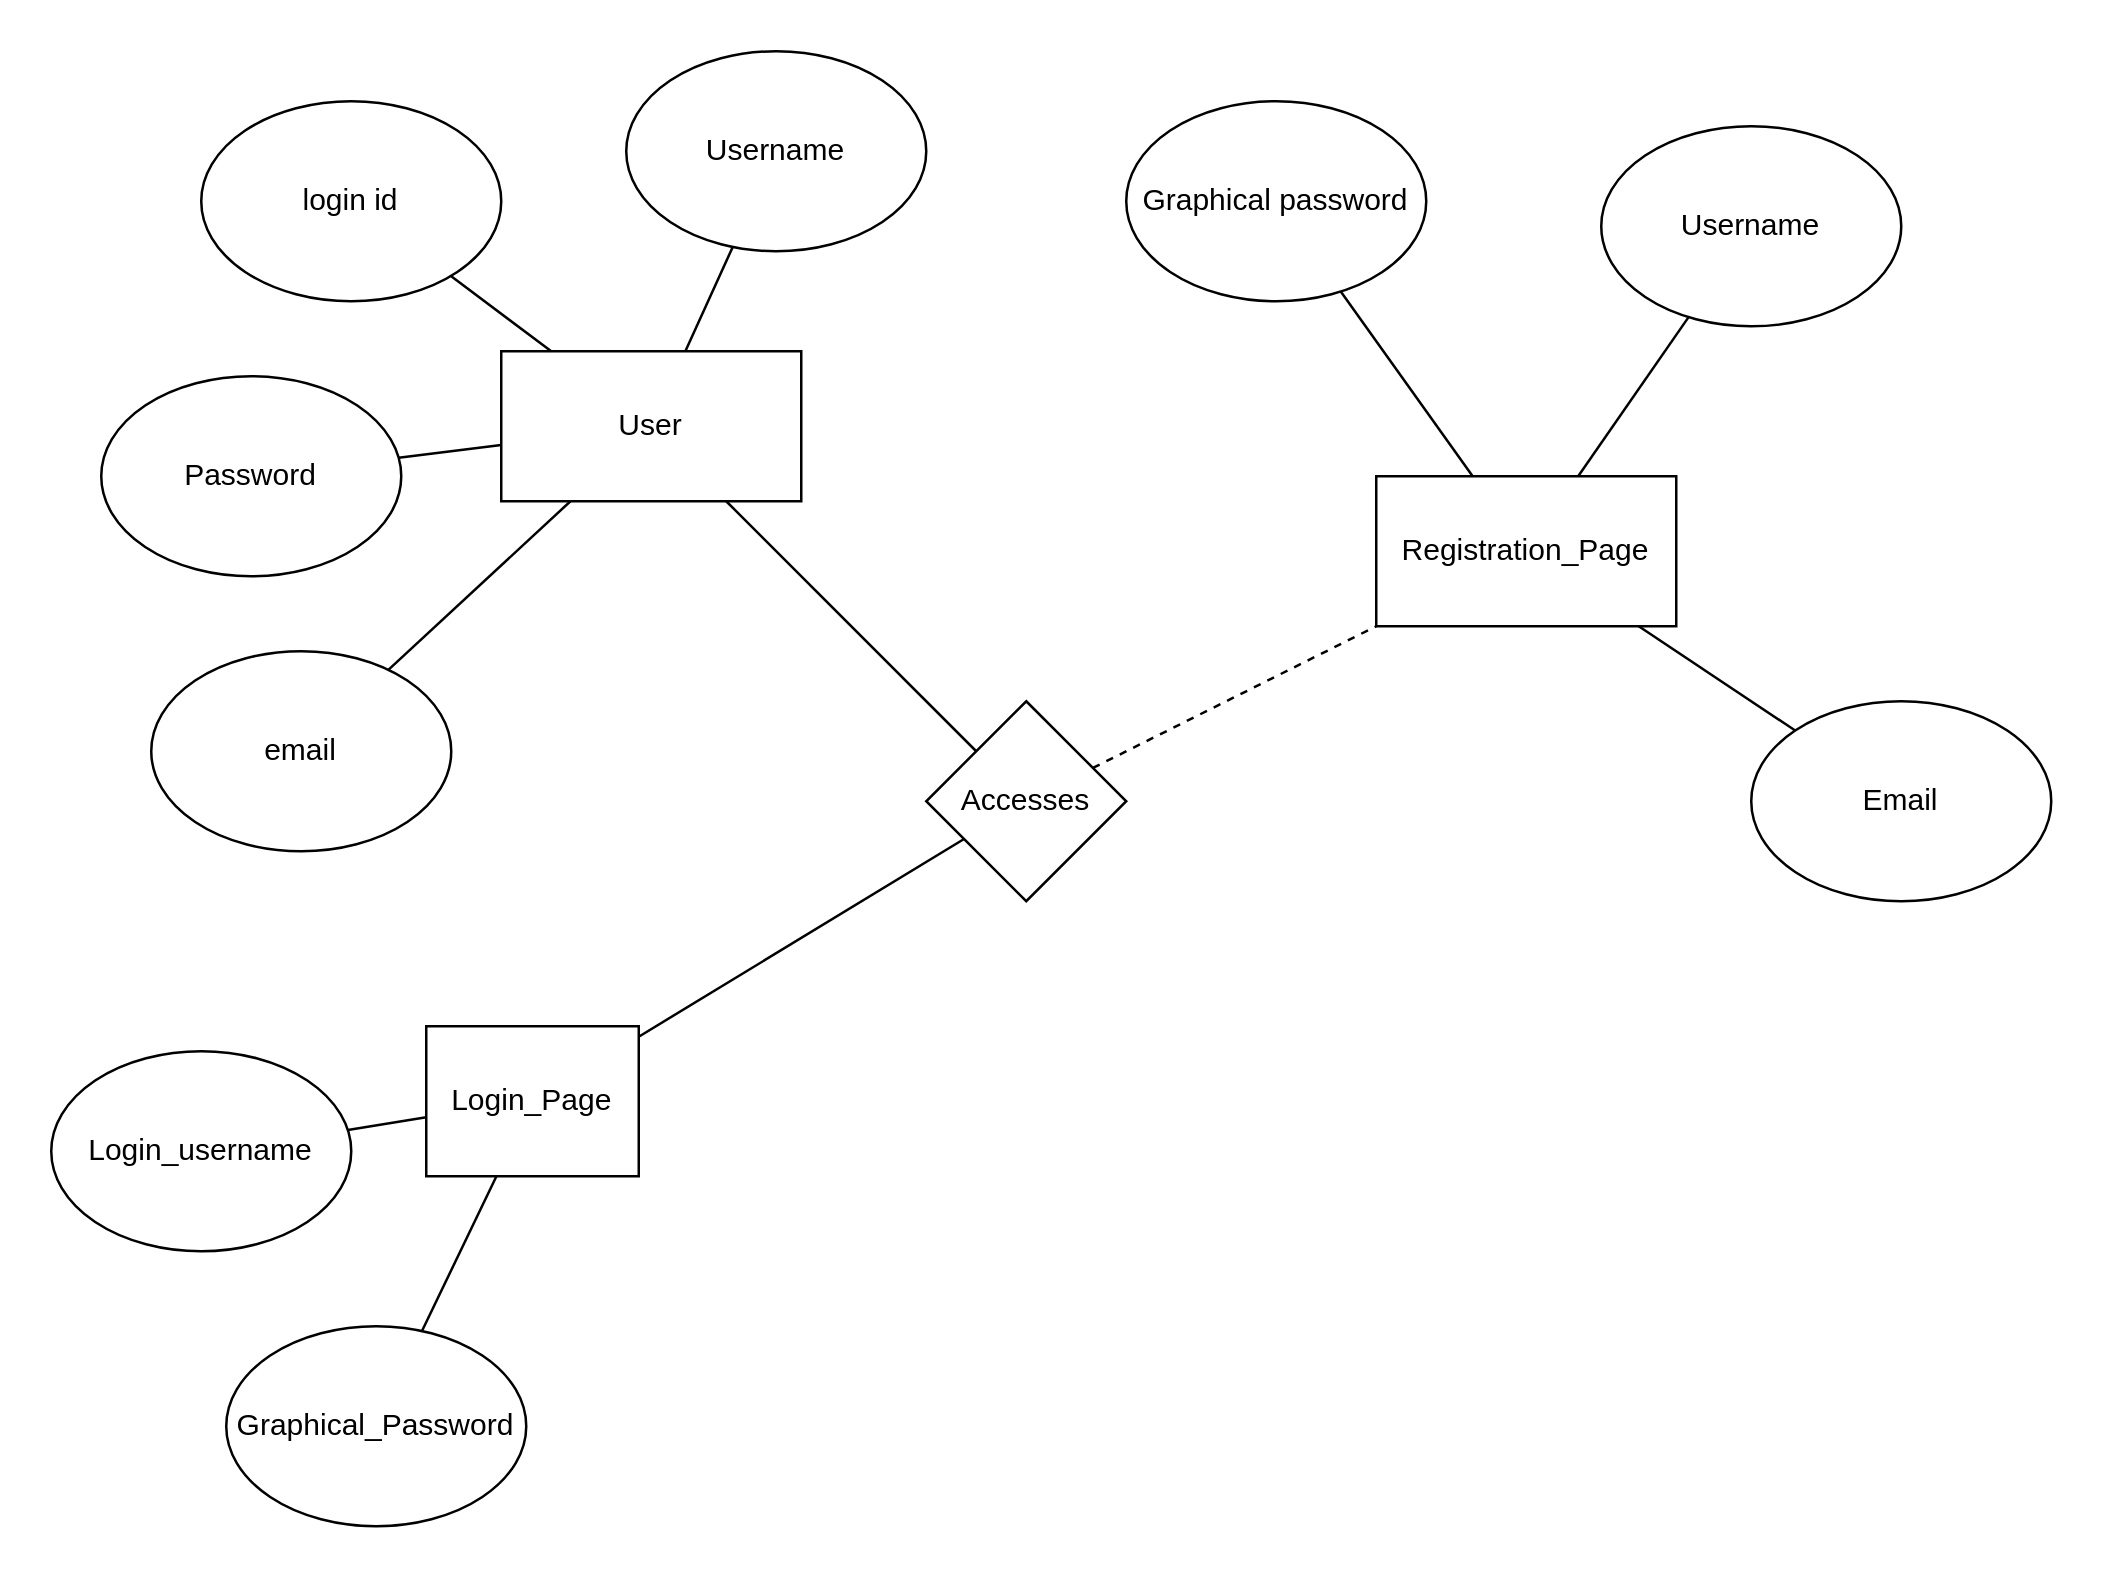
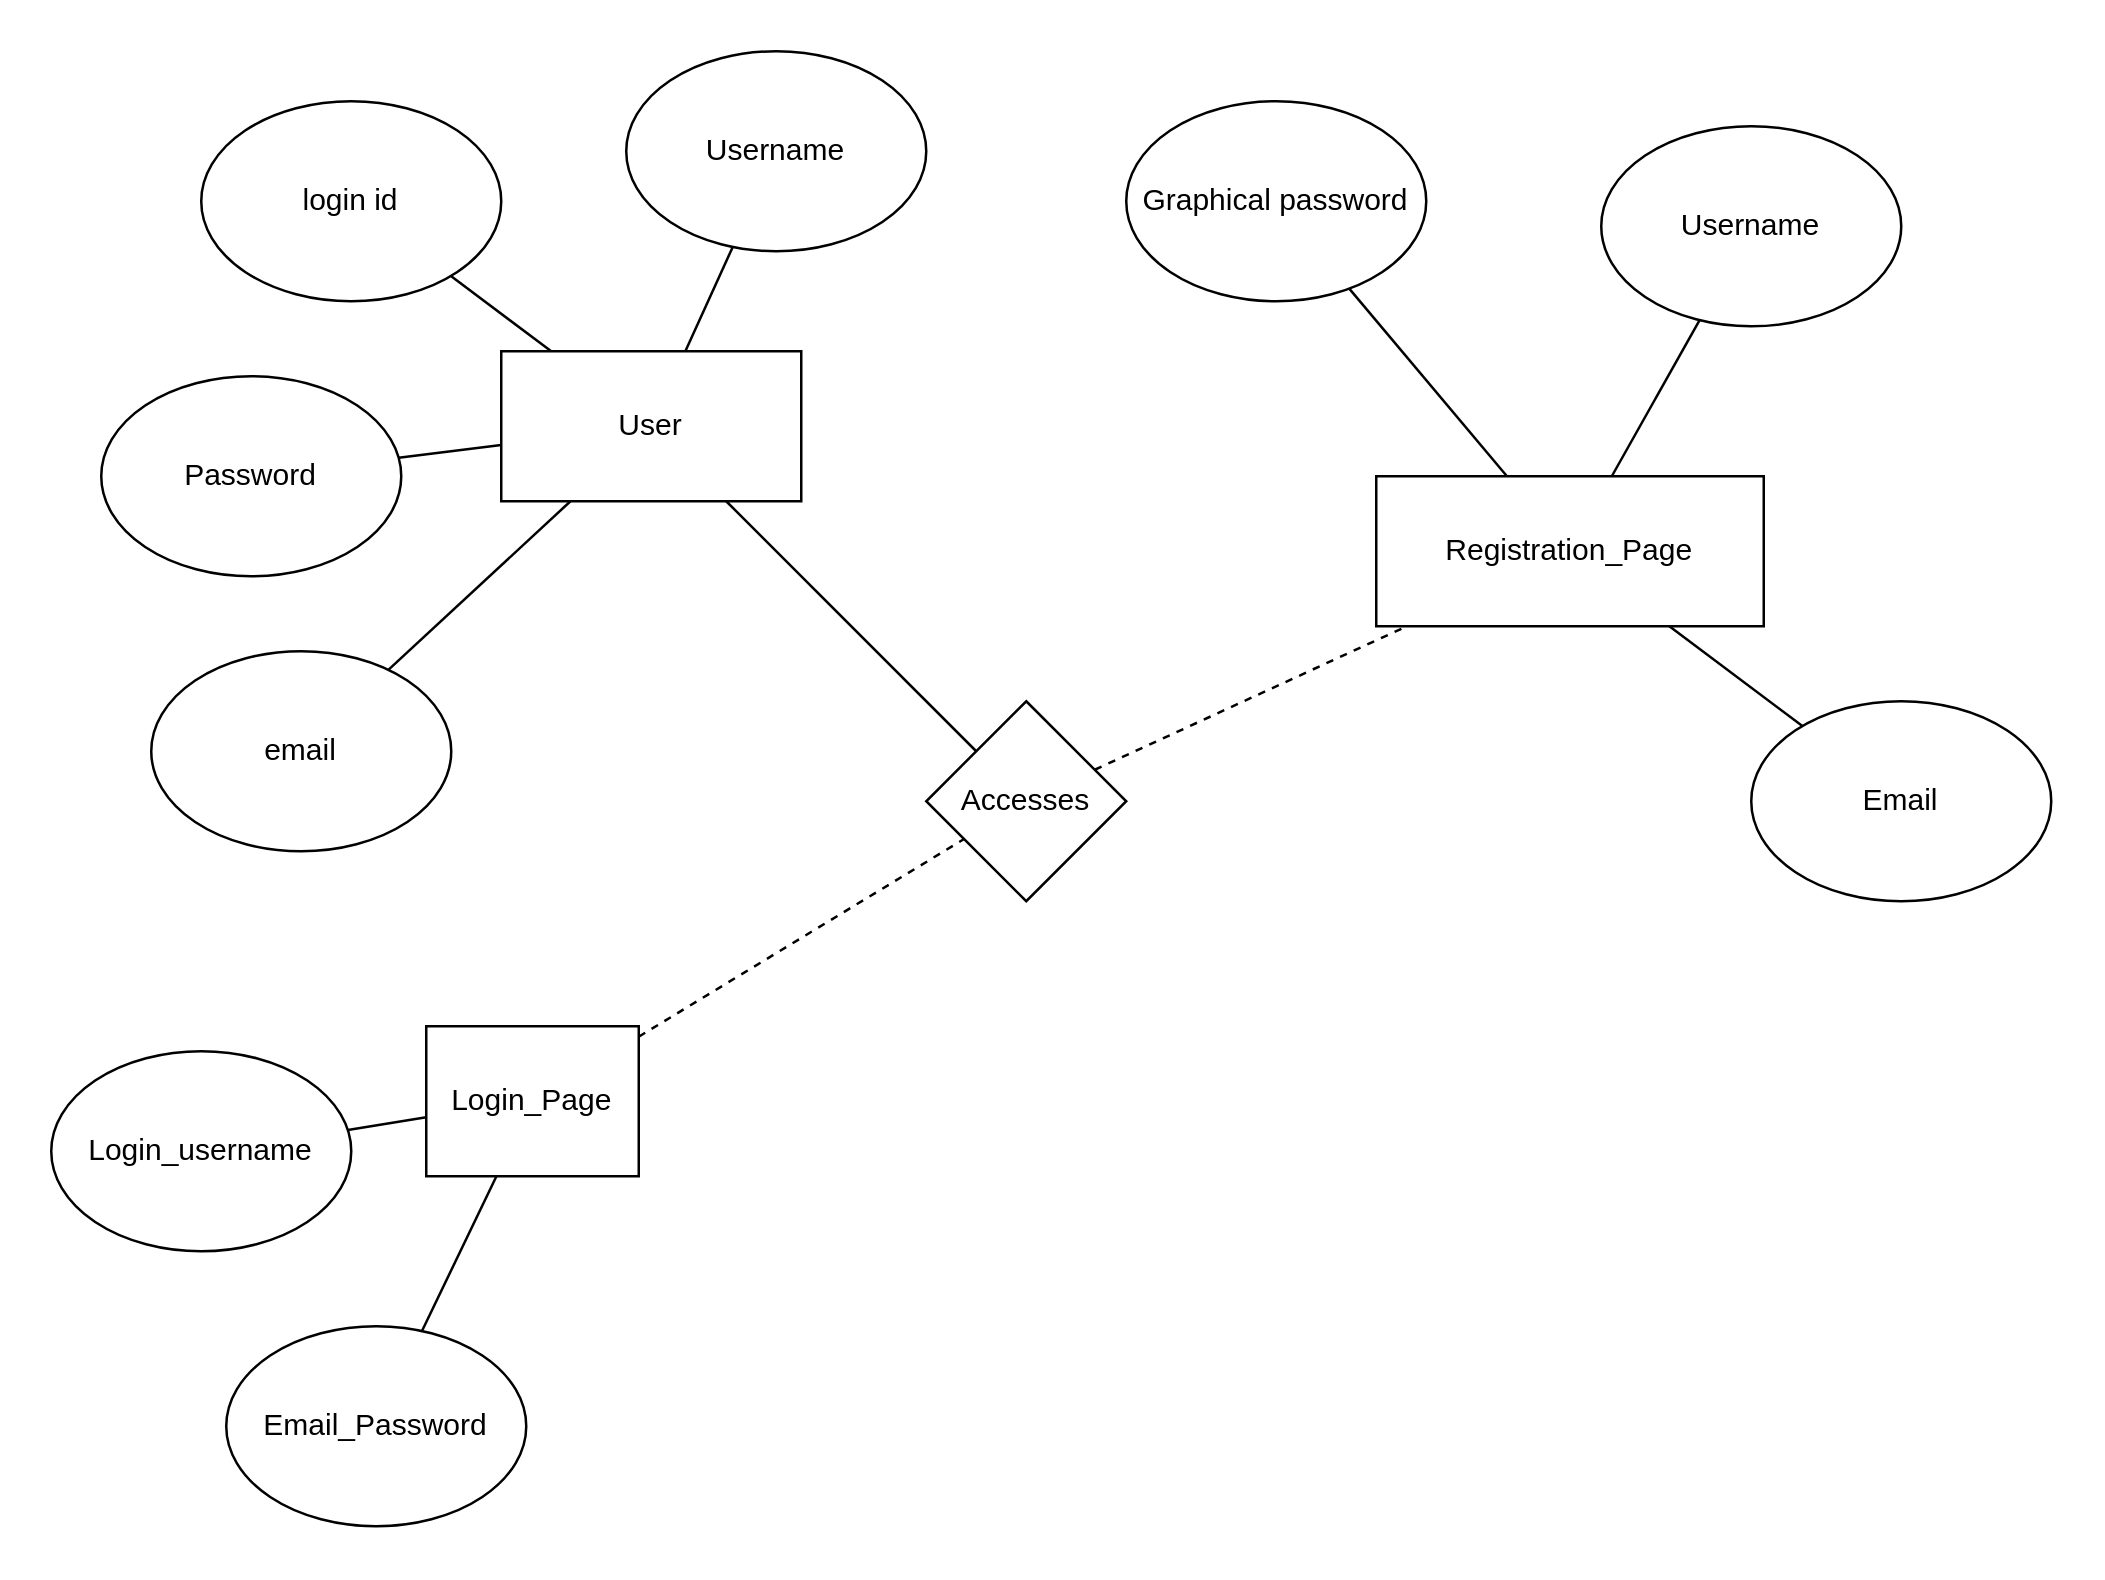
  <mxCell id="0" />
  <mxCell id="1" parent="0" />
  <mxCell id="2" value="User" style="rounded=0;whiteSpace=wrap;html=1;" vertex="1" parent="1"><mxGeometry x="200" y="140" width="120" height="60" as="geometry" /></mxCell>
  <mxCell id="3" value="email" style="ellipse;whiteSpace=wrap;html=1;" vertex="1" parent="1"><mxGeometry x="60" y="260" width="120" height="80" as="geometry" /></mxCell>
  <mxCell id="4" value="Password" style="ellipse;whiteSpace=wrap;html=1;" vertex="1" parent="1"><mxGeometry x="40" y="150" width="120" height="80" as="geometry" /></mxCell>
  <mxCell id="5" value="login id" style="ellipse;whiteSpace=wrap;html=1;" vertex="1" parent="1"><mxGeometry x="80" y="40" width="120" height="80" as="geometry" /></mxCell>
  <mxCell id="6" value="Username" style="ellipse;whiteSpace=wrap;html=1;" vertex="1" parent="1"><mxGeometry x="250" y="20" width="120" height="80" as="geometry" /></mxCell>
  <mxCell id="7" value="" style="endArrow=none;html=1;rounded=0;" edge="1" parent="1" source="3" target="2"><mxGeometry width="50" height="50" relative="1" as="geometry"><mxPoint x="410" y="370" as="sourcePoint" /><mxPoint x="460" y="320" as="targetPoint" /></mxGeometry></mxCell>
  <mxCell id="8" value="" style="endArrow=none;html=1;rounded=0;" edge="1" parent="1" source="2" target="6"><mxGeometry width="50" height="50" relative="1" as="geometry"><mxPoint x="410" y="370" as="sourcePoint" /><mxPoint x="460" y="320" as="targetPoint" /></mxGeometry></mxCell>
  <mxCell id="9" value="" style="endArrow=none;html=1;rounded=0;" edge="1" parent="1" source="2" target="5"><mxGeometry width="50" height="50" relative="1" as="geometry"><mxPoint x="410" y="370" as="sourcePoint" /><mxPoint x="460" y="320" as="targetPoint" /></mxGeometry></mxCell>
  <mxCell id="10" value="" style="endArrow=none;html=1;rounded=0;" edge="1" parent="1" source="2" target="4"><mxGeometry width="50" height="50" relative="1" as="geometry"><mxPoint x="410" y="370" as="sourcePoint" /><mxPoint x="460" y="320" as="targetPoint" /></mxGeometry></mxCell>
  <mxCell id="11" value="Accesses" style="rhombus;whiteSpace=wrap;html=1;" vertex="1" parent="1"><mxGeometry x="370" y="280" width="80" height="80" as="geometry" /></mxCell>
  <mxCell id="12" value="Login_Page" style="rounded=0;whiteSpace=wrap;html=1;" vertex="1" parent="1"><mxGeometry x="170" y="410" width="85" height="60" as="geometry" /></mxCell>
- <mxCell id="13" value="Graphical_Password" style="ellipse;whiteSpace=wrap;html=1;" vertex="1" parent="1"><mxGeometry x="90" y="530" width="120" height="80" as="geometry" /></mxCell>
+ <mxCell id="13" value="Email_Password" style="ellipse;whiteSpace=wrap;html=1;" vertex="1" parent="1"><mxGeometry x="90" y="530" width="120" height="80" as="geometry" /></mxCell>
  <mxCell id="14" value="Login_username" style="ellipse;whiteSpace=wrap;html=1;" vertex="1" parent="1"><mxGeometry x="20" y="420" width="120" height="80" as="geometry" /></mxCell>
  <mxCell id="15" value="" style="endArrow=none;html=1;rounded=0;" edge="1" parent="1" source="14" target="12"><mxGeometry width="50" height="50" relative="1" as="geometry"><mxPoint x="410" y="370" as="sourcePoint" /><mxPoint x="460" y="320" as="targetPoint" /></mxGeometry></mxCell>
  <mxCell id="16" value="" style="endArrow=none;html=1;rounded=0;" edge="1" parent="1" source="13" target="12"><mxGeometry width="50" height="50" relative="1" as="geometry"><mxPoint x="410" y="370" as="sourcePoint" /><mxPoint x="460" y="320" as="targetPoint" /></mxGeometry></mxCell>
- <mxCell id="17" value="" style="endArrow=none;html=1;rounded=0;" edge="1" parent="1" source="12" target="11"><mxGeometry width="50" height="50" relative="1" as="geometry"><mxPoint x="410" y="370" as="sourcePoint" /><mxPoint x="460" y="320" as="targetPoint" /></mxGeometry></mxCell>
+ <mxCell id="17" value="" style="endArrow=none;html=1;rounded=0;dashed=1;" edge="1" parent="1" source="12" target="11"><mxGeometry width="50" height="50" relative="1" as="geometry"><mxPoint x="410" y="370" as="sourcePoint" /><mxPoint x="460" y="320" as="targetPoint" /></mxGeometry></mxCell>
  <mxCell id="18" value="" style="endArrow=none;html=1;rounded=0;" edge="1" parent="1" source="11" target="2"><mxGeometry width="50" height="50" relative="1" as="geometry"><mxPoint x="410" y="370" as="sourcePoint" /><mxPoint x="460" y="320" as="targetPoint" /></mxGeometry></mxCell>
- <mxCell id="19" value="Registration_Page" style="rounded=0;whiteSpace=wrap;html=1;" vertex="1" parent="1"><mxGeometry x="550" y="190" width="120" height="60" as="geometry" /></mxCell>
+ <mxCell id="19" value="Registration_Page" style="rounded=0;whiteSpace=wrap;html=1;" vertex="1" parent="1"><mxGeometry x="550" y="190" width="155" height="60" as="geometry" /></mxCell>
  <mxCell id="20" value="Email" style="ellipse;whiteSpace=wrap;html=1;" vertex="1" parent="1"><mxGeometry x="700" y="280" width="120" height="80" as="geometry" /></mxCell>
  <mxCell id="21" value="Username" style="ellipse;whiteSpace=wrap;html=1;" vertex="1" parent="1"><mxGeometry x="640" y="50" width="120" height="80" as="geometry" /></mxCell>
  <mxCell id="22" value="Graphical password" style="ellipse;whiteSpace=wrap;html=1;" vertex="1" parent="1"><mxGeometry x="450" y="40" width="120" height="80" as="geometry" /></mxCell>
  <mxCell id="23" value="" style="endArrow=none;html=1;rounded=0;" edge="1" parent="1" source="19" target="22"><mxGeometry width="50" height="50" relative="1" as="geometry"><mxPoint x="410" y="370" as="sourcePoint" /><mxPoint x="460" y="320" as="targetPoint" /></mxGeometry></mxCell>
  <mxCell id="24" value="" style="endArrow=none;html=1;rounded=0;" edge="1" parent="1" source="21" target="19"><mxGeometry width="50" height="50" relative="1" as="geometry"><mxPoint x="590" y="480" as="sourcePoint" /><mxPoint x="640" y="430" as="targetPoint" /></mxGeometry></mxCell>
  <mxCell id="25" value="" style="endArrow=none;html=1;rounded=0;" edge="1" parent="1" source="20" target="19"><mxGeometry width="50" height="50" relative="1" as="geometry"><mxPoint x="410" y="370" as="sourcePoint" /><mxPoint x="460" y="320" as="targetPoint" /></mxGeometry></mxCell>
  <mxCell id="26" value="" style="endArrow=none;html=1;rounded=0;dashed=1;" edge="1" parent="1" source="11" target="19"><mxGeometry width="50" height="50" relative="1" as="geometry"><mxPoint x="410" y="370" as="sourcePoint" /><mxPoint x="460" y="320" as="targetPoint" /></mxGeometry></mxCell>
